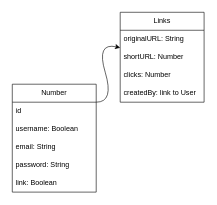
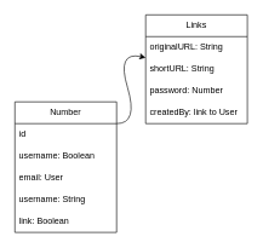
  <mxCell id="0" />
  <mxCell id="1" parent="0" />
  <mxCell id="2" value="Number" style="swimlane;fontStyle=0;childLayout=stackLayout;horizontal=1;startSize=30;horizontalStack=0;resizeParent=1;resizeParentMax=0;resizeLast=0;collapsible=1;marginBottom=0;whiteSpace=wrap;html=1;" vertex="1" parent="1"><mxGeometry x="20" y="140" width="140" height="180" as="geometry"><mxRectangle x="10" y="230" width="70" height="30" as="alternateBounds" /></mxGeometry></mxCell>
  <mxCell id="3" value="id" style="text;strokeColor=none;fillColor=none;align=left;verticalAlign=middle;spacingLeft=4;spacingRight=4;overflow=hidden;points=[[0,0.5],[1,0.5]];portConstraint=eastwest;rotatable=0;whiteSpace=wrap;html=1;" vertex="1" parent="2"><mxGeometry y="30" width="140" height="30" as="geometry" /></mxCell>
  <mxCell id="4" value="username: Boolean" style="text;strokeColor=none;fillColor=none;align=left;verticalAlign=middle;spacingLeft=4;spacingRight=4;overflow=hidden;points=[[0,0.5],[1,0.5]];portConstraint=eastwest;rotatable=0;whiteSpace=wrap;html=1;" vertex="1" parent="2"><mxGeometry y="60" width="140" height="30" as="geometry" /></mxCell>
- <mxCell id="5" value="email: String" style="text;strokeColor=none;fillColor=none;align=left;verticalAlign=middle;spacingLeft=4;spacingRight=4;overflow=hidden;points=[[0,0.5],[1,0.5]];portConstraint=eastwest;rotatable=0;whiteSpace=wrap;html=1;" vertex="1" parent="2"><mxGeometry y="90" width="140" height="30" as="geometry" /></mxCell>
- <mxCell id="6" value="password: String" style="text;strokeColor=none;fillColor=none;align=left;verticalAlign=middle;spacingLeft=4;spacingRight=4;overflow=hidden;points=[[0,0.5],[1,0.5]];portConstraint=eastwest;rotatable=0;whiteSpace=wrap;html=1;" vertex="1" parent="2"><mxGeometry y="120" width="140" height="30" as="geometry" /></mxCell>
+ <mxCell id="5" value="email: User" style="text;strokeColor=none;fillColor=none;align=left;verticalAlign=middle;spacingLeft=4;spacingRight=4;overflow=hidden;points=[[0,0.5],[1,0.5]];portConstraint=eastwest;rotatable=0;whiteSpace=wrap;html=1;" vertex="1" parent="2"><mxGeometry y="90" width="140" height="30" as="geometry" /></mxCell>
+ <mxCell id="6" value="username: String" style="text;strokeColor=none;fillColor=none;align=left;verticalAlign=middle;spacingLeft=4;spacingRight=4;overflow=hidden;points=[[0,0.5],[1,0.5]];portConstraint=eastwest;rotatable=0;whiteSpace=wrap;html=1;" vertex="1" parent="2"><mxGeometry y="120" width="140" height="30" as="geometry" /></mxCell>
  <mxCell id="7" value="link: Boolean" style="text;strokeColor=none;fillColor=none;align=left;verticalAlign=middle;spacingLeft=4;spacingRight=4;overflow=hidden;points=[[0,0.5],[1,0.5]];portConstraint=eastwest;rotatable=0;whiteSpace=wrap;html=1;" vertex="1" parent="2"><mxGeometry y="150" width="140" height="30" as="geometry" /></mxCell>
  <mxCell id="8" value="" style="curved=1;endArrow=classic;html=1;rounded=0;" edge="1" parent="1" target="9"><mxGeometry width="50" height="50" relative="1" as="geometry"><mxPoint x="160" y="170" as="sourcePoint" /><mxPoint x="270" y="80" as="targetPoint" /><Array as="points"><mxPoint x="190" y="170" /><mxPoint x="160" y="70" /></Array></mxGeometry></mxCell>
  <mxCell id="9" value="Links" style="swimlane;fontStyle=0;childLayout=stackLayout;horizontal=1;startSize=30;horizontalStack=0;resizeParent=1;resizeParentMax=0;resizeLast=0;collapsible=1;marginBottom=0;whiteSpace=wrap;html=1;" vertex="1" parent="1"><mxGeometry x="200" y="20" width="140" height="150" as="geometry" /></mxCell>
  <mxCell id="10" value="originalURL: String" style="text;strokeColor=none;fillColor=none;align=left;verticalAlign=middle;spacingLeft=4;spacingRight=4;overflow=hidden;points=[[0,0.5],[1,0.5]];portConstraint=eastwest;rotatable=0;whiteSpace=wrap;html=1;" vertex="1" parent="9"><mxGeometry y="30" width="140" height="30" as="geometry" /></mxCell>
- <mxCell id="11" value="shortURL: Number" style="text;strokeColor=none;fillColor=none;align=left;verticalAlign=middle;spacingLeft=4;spacingRight=4;overflow=hidden;points=[[0,0.5],[1,0.5]];portConstraint=eastwest;rotatable=0;whiteSpace=wrap;html=1;" vertex="1" parent="9"><mxGeometry y="60" width="140" height="30" as="geometry" /></mxCell>
- <mxCell id="12" value="clicks: Number" style="text;strokeColor=none;fillColor=none;align=left;verticalAlign=middle;spacingLeft=4;spacingRight=4;overflow=hidden;points=[[0,0.5],[1,0.5]];portConstraint=eastwest;rotatable=0;whiteSpace=wrap;html=1;" vertex="1" parent="9"><mxGeometry y="90" width="140" height="30" as="geometry" /></mxCell>
+ <mxCell id="11" value="shortURL: String" style="text;strokeColor=none;fillColor=none;align=left;verticalAlign=middle;spacingLeft=4;spacingRight=4;overflow=hidden;points=[[0,0.5],[1,0.5]];portConstraint=eastwest;rotatable=0;whiteSpace=wrap;html=1;" vertex="1" parent="9"><mxGeometry y="60" width="140" height="30" as="geometry" /></mxCell>
+ <mxCell id="12" value="password: Number" style="text;strokeColor=none;fillColor=none;align=left;verticalAlign=middle;spacingLeft=4;spacingRight=4;overflow=hidden;points=[[0,0.5],[1,0.5]];portConstraint=eastwest;rotatable=0;whiteSpace=wrap;html=1;" vertex="1" parent="9"><mxGeometry y="90" width="140" height="30" as="geometry" /></mxCell>
  <mxCell id="13" value="createdBy: link to User" style="text;strokeColor=none;fillColor=none;align=left;verticalAlign=middle;spacingLeft=4;spacingRight=4;overflow=hidden;points=[[0,0.5],[1,0.5]];portConstraint=eastwest;rotatable=0;whiteSpace=wrap;html=1;" vertex="1" parent="9"><mxGeometry y="120" width="140" height="30" as="geometry" /></mxCell>
